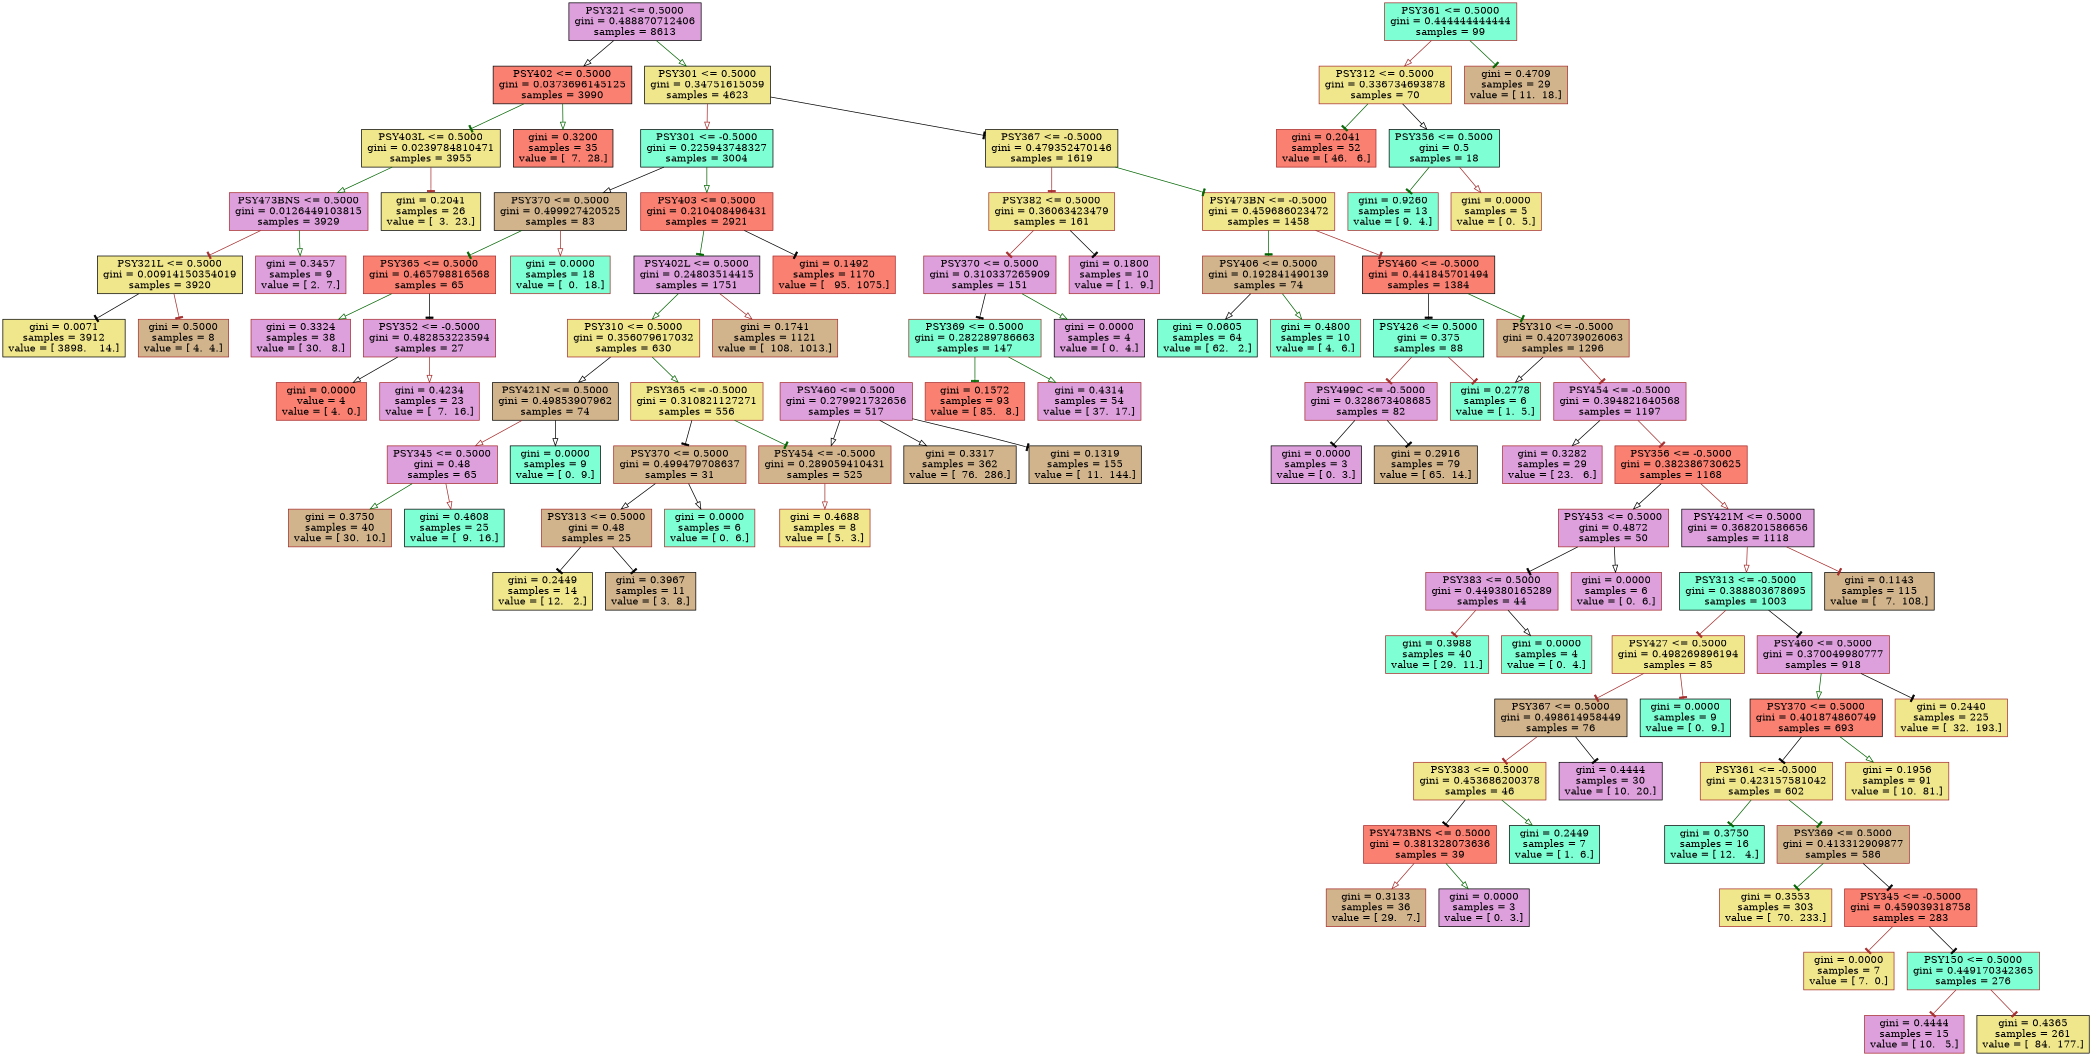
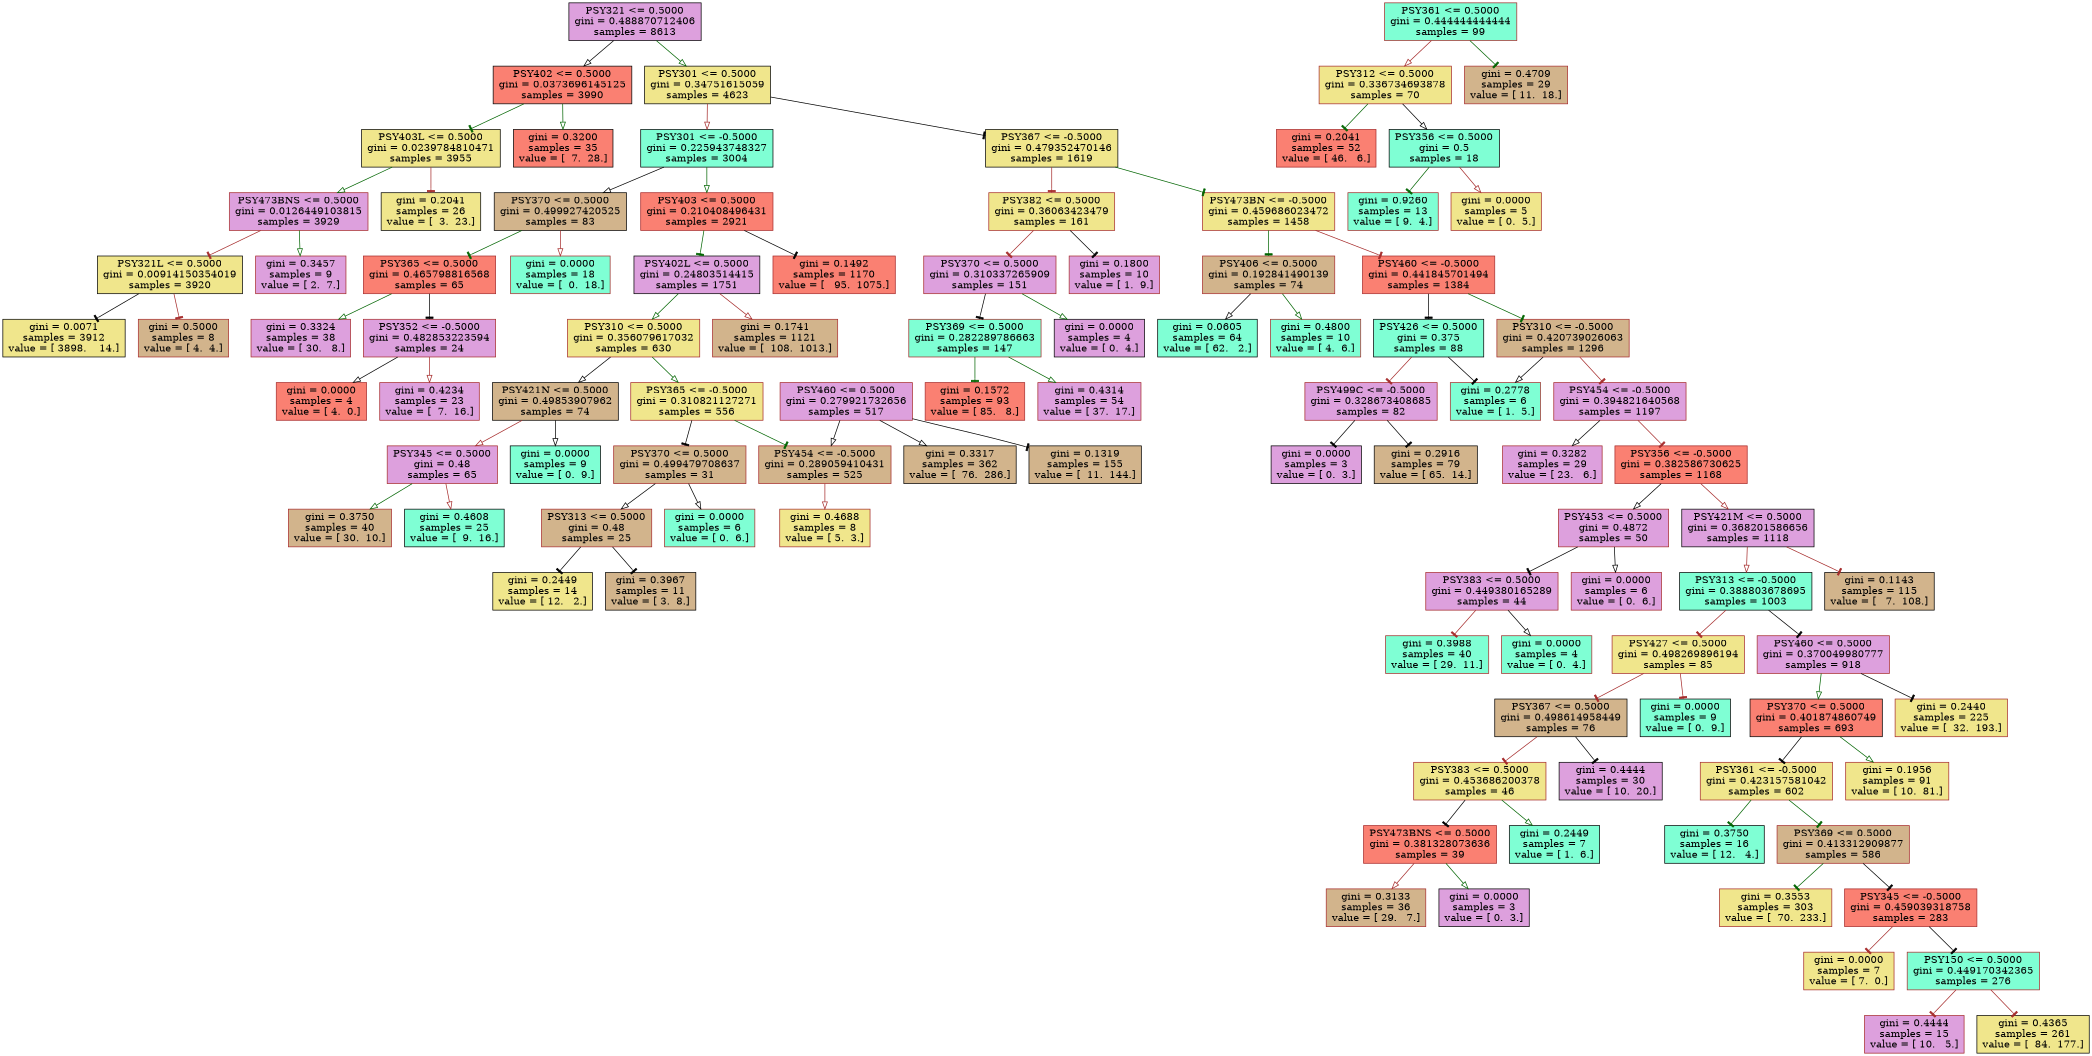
  digraph {
    node [color=brown fillcolor=plum shape=box style=filled]
    edge [arrowhead=tee color=black]
    n1 [color=black label="PSY321 <= 0.5000\ngini = 0.488870712406\nsamples = 8613"]
    n2 [color=black fillcolor=salmon label="PSY402 <= 0.5000\ngini = 0.0373696145125\nsamples = 3990"]
    n3 [color=black fillcolor=khaki label="PSY301 <= 0.5000\ngini = 0.34751615059\nsamples = 4623"]
    n4 [color=black fillcolor=khaki label="PSY403L <= 0.5000\ngini = 0.0239784810471\nsamples = 3955"]
    n5 [color=black fillcolor=salmon label="gini = 0.3200\nsamples = 35\nvalue = [  7.  28.]"]
    n6 [color=black fillcolor=aquamarine label="PSY301 <= -0.5000\ngini = 0.225943748327\nsamples = 3004"]
    n7 [color=black fillcolor=khaki label="PSY367 <= -0.5000\ngini = 0.479352470146\nsamples = 1619"]
    n8 [label="PSY473BNS <= 0.5000\ngini = 0.0126449103815\nsamples = 3929"]
    n9 [color=black fillcolor=khaki label="gini = 0.2041\nsamples = 26\nvalue = [  3.  23.]"]
    n10 [color=black fillcolor=khaki label="PSY321L <= 0.5000\ngini = 0.00914150354019\nsamples = 3920"]
    n11 [label="gini = 0.3457\nsamples = 9\nvalue = [ 2.  7.]"]
    n12 [color=black fillcolor=khaki label="gini = 0.0071\nsamples = 3912\nvalue = [ 3898.    14.]"]
    n13 [fillcolor=tan label="gini = 0.5000\nsamples = 8\nvalue = [ 4.  4.]"]
    n14 [color=black fillcolor=tan label="PSY370 <= 0.5000\ngini = 0.499927420525\nsamples = 83"]
    n15 [fillcolor=salmon label="PSY403 <= 0.5000\ngini = 0.210408496431\nsamples = 2921"]
    n16 [fillcolor=khaki label="PSY382 <= 0.5000\ngini = 0.36063423479\nsamples = 161"]
    n17 [fillcolor=khaki label="PSY473BN <= -0.5000\ngini = 0.459686023472\nsamples = 1458"]
    n18 [fillcolor=salmon label="PSY365 <= 0.5000\ngini = 0.465798816568\nsamples = 65"]
    n19 [fillcolor=aquamarine label="gini = 0.0000\nsamples = 18\nvalue = [  0.  18.]"]
    n20 [color=black label="PSY402L <= 0.5000\ngini = 0.24803514415\nsamples = 1751"]
    n21 [fillcolor=salmon label="gini = 0.1492\nsamples = 1170\nvalue = [   95.  1075.]"]
    n22 [label="gini = 0.3324\nsamples = 38\nvalue = [ 30.   8.]"]
-   n23 [label="PSY352 <= -0.5000\ngini = 0.482853223594\nsamples = 27"]
-   n24 [fillcolor=salmon label="gini = 0.0000\nvalue = 4\nvalue = [ 4.  0.]"]
+   n23 [label="PSY352 <= -0.5000\ngini = 0.482853223594\nsamples = 24"]
+   n24 [fillcolor=salmon label="gini = 0.0000\nsamples = 4\nvalue = [ 4.  0.]"]
    n25 [label="gini = 0.4234\nsamples = 23\nvalue = [  7.  16.]"]
    n26 [fillcolor=khaki label="PSY310 <= 0.5000\ngini = 0.356079617032\nsamples = 630"]
    n27 [fillcolor=tan label="gini = 0.1741\nsamples = 1121\nvalue = [  108.  1013.]"]
    n28 [color=black fillcolor=tan label="PSY421N <= 0.5000\ngini = 0.49853907962\nsamples = 74"]
    n29 [fillcolor=khaki label="PSY365 <= -0.5000\ngini = 0.310821127271\nsamples = 556"]
    n30 [label="PSY345 <= 0.5000\ngini = 0.48\nsamples = 65"]
    n31 [color=black fillcolor=aquamarine label="gini = 0.0000\nsamples = 9\nvalue = [ 0.  9.]"]
    n32 [fillcolor=tan label="PSY370 <= 0.5000\ngini = 0.499479708637\nsamples = 31"]
    n33 [fillcolor=tan label="PSY454 <= -0.5000\ngini = 0.289059410431\nsamples = 525"]
    n34 [fillcolor=tan label="gini = 0.3750\nsamples = 40\nvalue = [ 30.  10.]"]
    n35 [color=black fillcolor=aquamarine label="gini = 0.4608\nsamples = 25\nvalue = [  9.  16.]"]
    n36 [fillcolor=tan label="PSY313 <= 0.5000\ngini = 0.48\nsamples = 25"]
    n37 [fillcolor=aquamarine label="gini = 0.0000\nsamples = 6\nvalue = [ 0.  6.]"]
    n38 [fillcolor=khaki label="gini = 0.4688\nsamples = 8\nvalue = [ 5.  3.]"]
    n39 [color=black fillcolor=khaki label="gini = 0.2449\nsamples = 14\nvalue = [ 12.   2.]"]
    n40 [color=black fillcolor=tan label="gini = 0.3967\nsamples = 11\nvalue = [ 3.  8.]"]
    n41 [label="PSY460 <= 0.5000\ngini = 0.279921732656\nsamples = 517"]
    n42 [color=black fillcolor=tan label="gini = 0.3317\nsamples = 362\nvalue = [  76.  286.]"]
    n43 [color=black fillcolor=tan label="gini = 0.1319\nsamples = 155\nvalue = [  11.  144.]"]
    n44 [label="PSY370 <= 0.5000\ngini = 0.310337265909\nsamples = 151"]
    n45 [label="gini = 0.1800\nsamples = 10\nvalue = [ 1.  9.]"]
    n46 [fillcolor=tan label="PSY406 <= 0.5000\ngini = 0.192841490139\nsamples = 74"]
-   n47 [color=black fillcolor=salmon label="PSY460 <= -0.5000\ngini = 0.441845701494\nsamples = 1384"]
+   n47 [fillcolor=salmon label="PSY460 <= -0.5000\ngini = 0.441845701494\nsamples = 1384"]
    n48 [fillcolor=aquamarine label="PSY369 <= 0.5000\ngini = 0.282289786663\nsamples = 147"]
    n49 [color=black label="gini = 0.0000\nsamples = 4\nvalue = [ 0.  4.]"]
    n50 [fillcolor=salmon label="gini = 0.1572\nsamples = 93\nvalue = [ 85.   8.]"]
    n51 [label="gini = 0.4314\nsamples = 54\nvalue = [ 37.  17.]"]
    n52 [color=black fillcolor=aquamarine label="gini = 0.0605\nsamples = 64\nvalue = [ 62.   2.]"]
    n53 [fillcolor=aquamarine label="gini = 0.4800\nsamples = 10\nvalue = [ 4.  6.]"]
    n54 [color=black fillcolor=aquamarine label="PSY426 <= 0.5000\ngini = 0.375\nsamples = 88"]
    n55 [fillcolor=tan label="PSY310 <= -0.5000\ngini = 0.420739026063\nsamples = 1296"]
    n56 [label="PSY499C <= -0.5000\ngini = 0.328673408685\nsamples = 82"]
    n57 [fillcolor=aquamarine label="gini = 0.2778\nsamples = 6\nvalue = [ 1.  5.]"]
    n58 [label="PSY454 <= -0.5000\ngini = 0.394821640568\nsamples = 1197"]
    n59 [color=black label="gini = 0.0000\nsamples = 3\nvalue = [ 0.  3.]"]
    n60 [color=black fillcolor=tan label="gini = 0.2916\nsamples = 79\nvalue = [ 65.  14.]"]
    n61 [fillcolor=aquamarine label="PSY361 <= 0.5000\ngini = 0.444444444444\nsamples = 99"]
    n62 [fillcolor=khaki label="PSY312 <= 0.5000\ngini = 0.336734693878\nsamples = 70"]
    n63 [fillcolor=tan label="gini = 0.4709\nsamples = 29\nvalue = [ 11.  18.]"]
    n64 [label="gini = 0.3282\nsamples = 29\nvalue = [ 23.   6.]"]
-   n65 [fillcolor=salmon label="PSY356 <= -0.5000\ngini = 0.382386730625\nsamples = 1168"]
+   n65 [fillcolor=salmon label="PSY356 <= -0.5000\ngini = 0.382586730625\nsamples = 1168"]
    n66 [fillcolor=salmon label="gini = 0.2041\nsamples = 52\nvalue = [ 46.   6.]"]
    n67 [color=black fillcolor=aquamarine label="PSY356 <= 0.5000\ngini = 0.5\nsamples = 18"]
    n68 [fillcolor=aquamarine label="gini = 0.9260\nsamples = 13\nvalue = [ 9.  4.]"]
    n69 [fillcolor=khaki label="gini = 0.0000\nsamples = 5\nvalue = [ 0.  5.]"]
    n70 [label="PSY453 <= 0.5000\ngini = 0.4872\nsamples = 50"]
    n71 [color=black label="PSY421M <= 0.5000\ngini = 0.368201586656\nsamples = 1118"]
    n72 [label="PSY383 <= 0.5000\ngini = 0.449380165289\nsamples = 44"]
    n73 [label="gini = 0.0000\nsamples = 6\nvalue = [ 0.  6.]"]
    n74 [color=black fillcolor=aquamarine label="PSY313 <= -0.5000\ngini = 0.388803678695\nsamples = 1003"]
    n75 [color=black fillcolor=tan label="gini = 0.1143\nsamples = 115\nvalue = [   7.  108.]"]
    n76 [fillcolor=aquamarine label="gini = 0.3988\nsamples = 40\nvalue = [ 29.  11.]"]
    n77 [fillcolor=aquamarine label="gini = 0.0000\nsamples = 4\nvalue = [ 0.  4.]"]
    n78 [fillcolor=khaki label="PSY427 <= 0.5000\ngini = 0.498269896194\nsamples = 85"]
    n79 [label="PSY460 <= 0.5000\ngini = 0.370049980777\nsamples = 918"]
    n80 [color=black fillcolor=tan label="PSY367 <= 0.5000\ngini = 0.498614958449\nsamples = 76"]
    n81 [color=black fillcolor=aquamarine label="gini = 0.0000\nsamples = 9\nvalue = [ 0.  9.]"]
    n82 [color=black fillcolor=salmon label="PSY370 <= 0.5000\ngini = 0.401874860749\nsamples = 693"]
    n83 [fillcolor=khaki label="gini = 0.2440\nsamples = 225\nvalue = [  32.  193.]"]
    n84 [fillcolor=khaki label="PSY383 <= 0.5000\ngini = 0.453686200378\nsamples = 46"]
    n85 [color=black label="gini = 0.4444\nsamples = 30\nvalue = [ 10.  20.]"]
    n86 [fillcolor=salmon label="PSY473BNS <= 0.5000\ngini = 0.381328073636\nsamples = 39"]
    n87 [color=black fillcolor=aquamarine label="gini = 0.2449\nsamples = 7\nvalue = [ 1.  6.]"]
    n88 [fillcolor=tan label="gini = 0.3133\nsamples = 36\nvalue = [ 29.   7.]"]
    n89 [color=black label="gini = 0.0000\nsamples = 3\nvalue = [ 0.  3.]"]
    n90 [fillcolor=khaki label="PSY361 <= -0.5000\ngini = 0.423157581042\nsamples = 602"]
    n91 [fillcolor=khaki label="gini = 0.1956\nsamples = 91\nvalue = [ 10.  81.]"]
    n92 [color=black fillcolor=aquamarine label="gini = 0.3750\nsamples = 16\nvalue = [ 12.   4.]"]
    n93 [fillcolor=tan label="PSY369 <= 0.5000\ngini = 0.413312909877\nsamples = 586"]
    n94 [fillcolor=khaki label="gini = 0.3553\nsamples = 303\nvalue = [  70.  233.]"]
    n95 [fillcolor=salmon label="PSY345 <= -0.5000\ngini = 0.459039318758\nsamples = 283"]
    n96 [fillcolor=khaki label="gini = 0.0000\nsamples = 7\nvalue = [ 7.  0.]"]
    n97 [fillcolor=aquamarine label="PSY150 <= 0.5000\ngini = 0.449170342365\nsamples = 276"]
    n98 [label="gini = 0.4444\nsamples = 15\nvalue = [ 10.   5.]"]
    n99 [color=black fillcolor=khaki label="gini = 0.4365\nsamples = 261\nvalue = [  84.  177.]"]
    n1 -> n2 [arrowhead=onormal]
    n1 -> n3 [arrowhead=onormal color=darkgreen]
    n2 -> n4 [color=darkgreen]
    n2 -> n5 [arrowhead=onormal color=darkgreen]
    n3 -> n6 [arrowhead=onormal color=brown]
    n3 -> n7
    n4 -> n8 [arrowhead=onormal color=darkgreen]
    n4 -> n9 [color=brown]
    n6 -> n14 [arrowhead=onormal]
    n6 -> n15 [arrowhead=onormal color=darkgreen]
    n7 -> n16 [color=brown]
    n7 -> n17 [color=darkgreen]
    n8 -> n10 [color=brown]
    n8 -> n11 [arrowhead=onormal color=darkgreen]
    n10 -> n12
    n10 -> n13 [color=brown]
    n14 -> n18 [color=darkgreen]
    n14 -> n19 [arrowhead=onormal color=brown]
    n15 -> n20 [color=darkgreen]
    n15 -> n21
    n16 -> n44 [color=brown]
    n16 -> n45
    n17 -> n46 [color=darkgreen]
    n17 -> n47 [color=brown]
    n18 -> n22 [arrowhead=onormal color=darkgreen]
    n18 -> n23
    n20 -> n26 [arrowhead=onormal color=darkgreen]
    n20 -> n27 [arrowhead=onormal color=brown]
    n23 -> n24 [arrowhead=onormal]
    n23 -> n25 [arrowhead=onormal color=brown]
    n26 -> n28 [arrowhead=onormal]
    n26 -> n29 [arrowhead=onormal color=darkgreen]
    n28 -> n30 [arrowhead=onormal color=brown]
    n28 -> n31 [arrowhead=onormal]
    n29 -> n32
    n29 -> n33 [color=darkgreen]
    n30 -> n34 [arrowhead=onormal color=darkgreen]
    n30 -> n35 [arrowhead=onormal color=brown]
    n32 -> n36 [arrowhead=onormal]
    n32 -> n37 [arrowhead=onormal]
    n33 -> n38 [arrowhead=onormal color=brown]
    n36 -> n39
    n36 -> n40
    n41 -> n33 [arrowhead=onormal]
    n41 -> n42 [arrowhead=onormal]
    n41 -> n43
    n44 -> n48
    n44 -> n49 [arrowhead=onormal color=darkgreen]
    n46 -> n52 [arrowhead=onormal]
    n46 -> n53 [arrowhead=onormal color=darkgreen]
    n47 -> n54
    n47 -> n55 [color=darkgreen]
    n48 -> n50 [color=darkgreen]
    n48 -> n51 [arrowhead=onormal color=darkgreen]
    n54 -> n56 [color=brown]
-   n54 -> n57 [color=brown]
+   n54 -> n57
    n55 -> n57 [arrowhead=onormal]
    n55 -> n58 [color=brown]
    n56 -> n59
    n56 -> n60
    n58 -> n64 [arrowhead=onormal]
    n58 -> n65 [color=brown]
    n61 -> n62 [arrowhead=onormal color=brown]
    n61 -> n63 [color=darkgreen]
    n62 -> n66 [color=darkgreen]
    n62 -> n67 [arrowhead=onormal]
    n65 -> n70 [arrowhead=onormal]
    n65 -> n71 [arrowhead=onormal color=brown]
    n67 -> n68 [color=darkgreen]
    n67 -> n69 [arrowhead=onormal color=brown]
    n70 -> n72
    n70 -> n73 [arrowhead=onormal]
    n71 -> n74 [arrowhead=onormal color=brown]
    n71 -> n75 [color=brown]
    n72 -> n76 [color=brown]
    n72 -> n77 [arrowhead=onormal]
    n74 -> n78 [color=brown]
    n74 -> n79
    n78 -> n80 [color=brown]
    n78 -> n81 [color=brown]
    n79 -> n82 [arrowhead=onormal color=darkgreen]
    n79 -> n83
    n80 -> n84 [color=brown]
    n80 -> n85
    n82 -> n90
    n82 -> n91 [arrowhead=onormal color=darkgreen]
    n84 -> n86
    n84 -> n87 [arrowhead=onormal color=darkgreen]
    n86 -> n88 [arrowhead=onormal color=brown]
    n86 -> n89 [arrowhead=onormal color=darkgreen]
    n90 -> n92 [color=darkgreen]
    n90 -> n93 [color=darkgreen]
    n93 -> n94 [color=darkgreen]
    n93 -> n95
    n95 -> n96 [color=brown]
    n95 -> n97
    n97 -> n98 [color=brown]
    n97 -> n99 [color=brown]
  }
